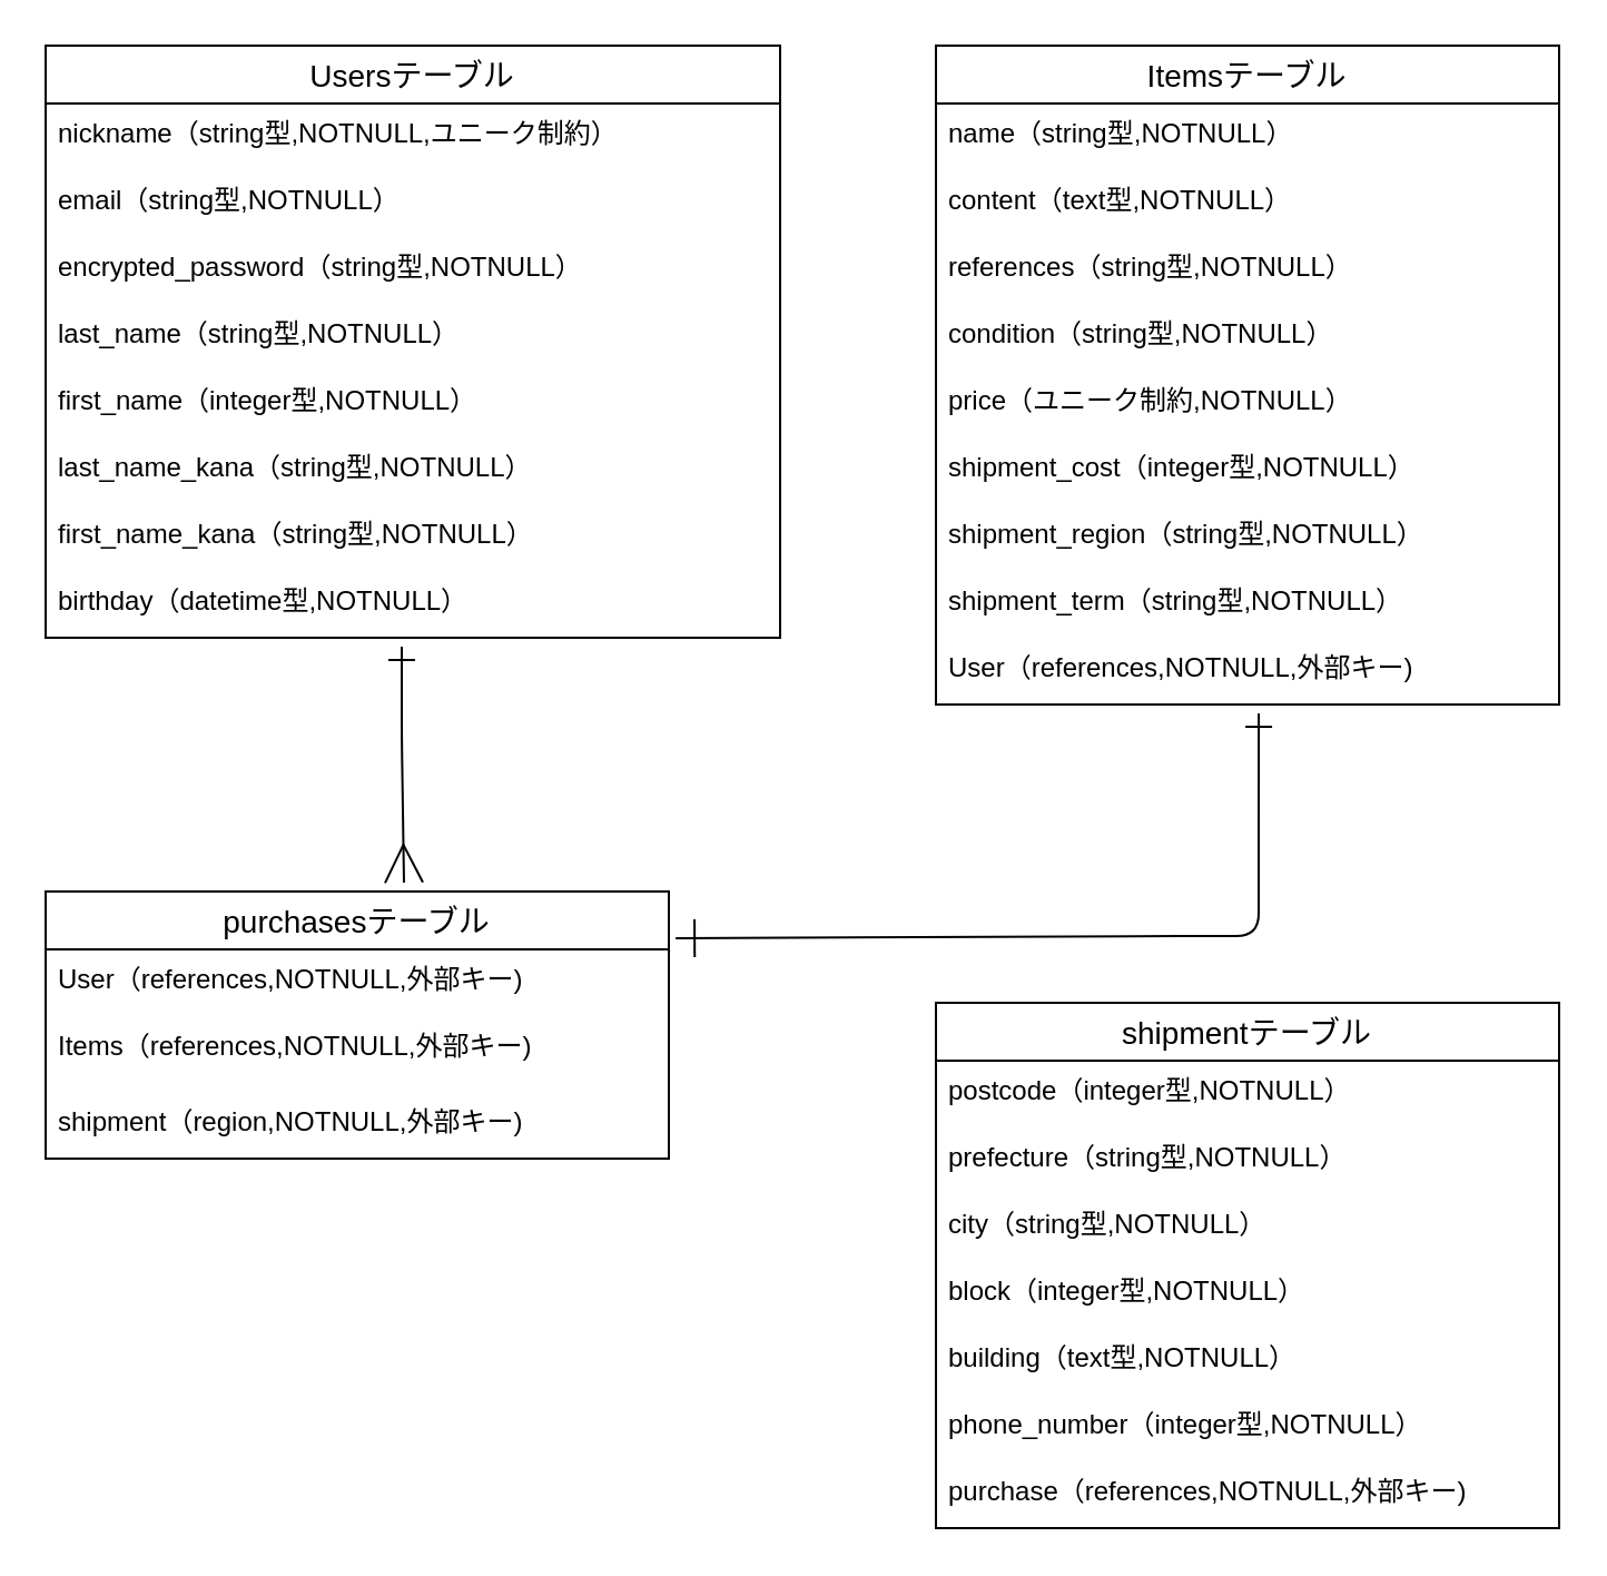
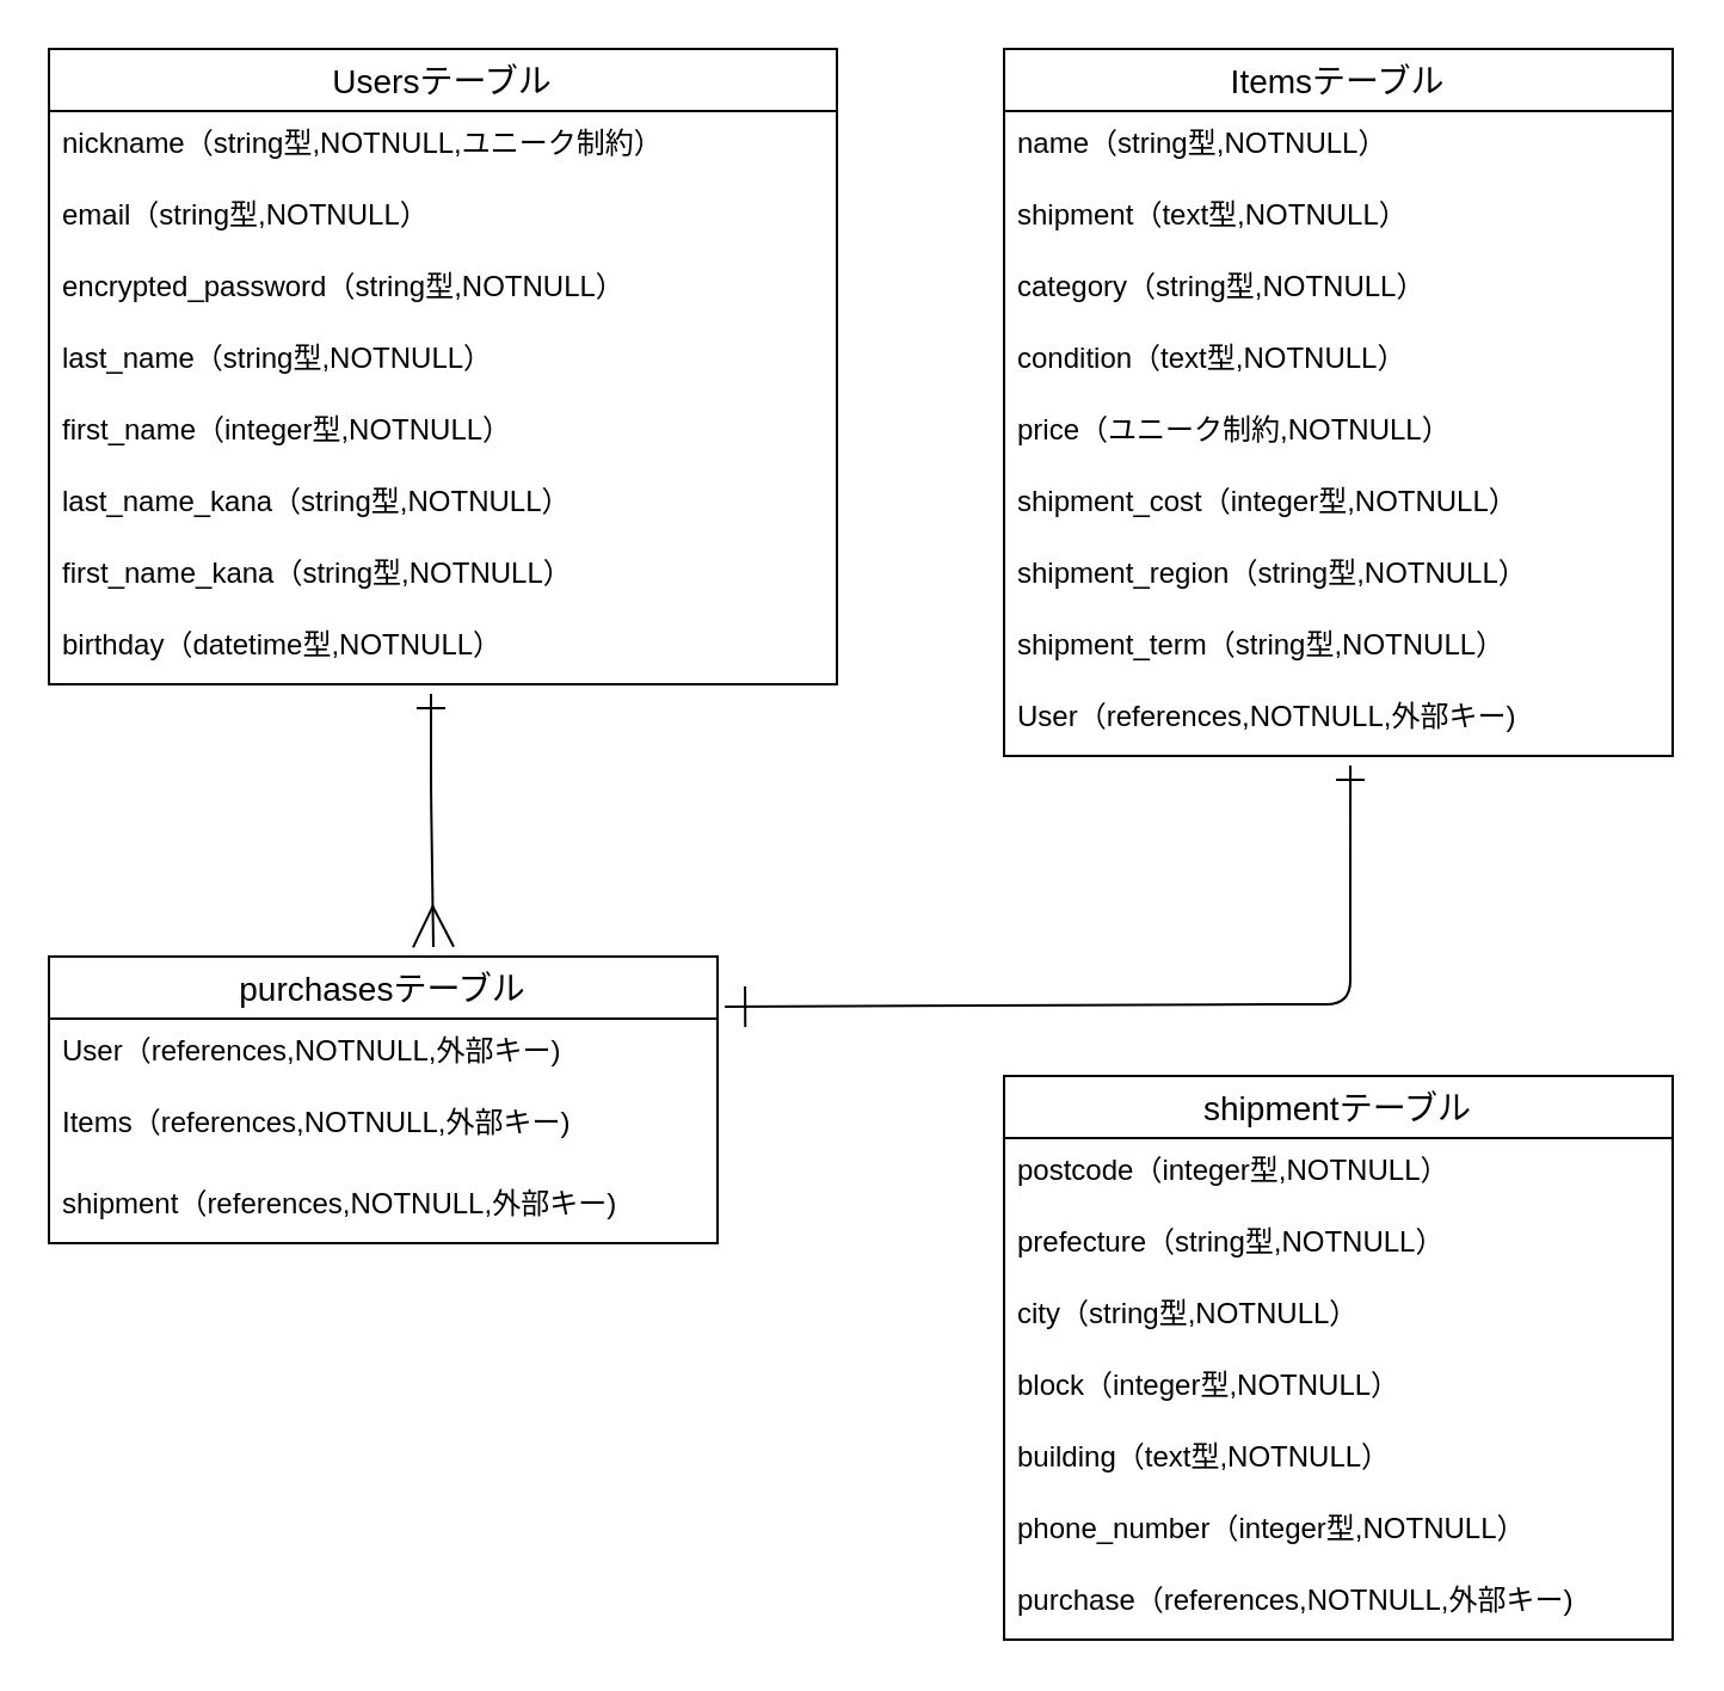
  <mxCell id="0" />
  <mxCell id="1" parent="0" />
  <mxCell id="2" value="Usersテーブル" style="swimlane;fontStyle=0;childLayout=stackLayout;horizontal=1;startSize=26;horizontalStack=0;resizeParent=1;resizeParentMax=0;resizeLast=0;collapsible=1;marginBottom=0;align=center;fontSize=14;labelBackgroundColor=default;" parent="1" vertex="1"><mxGeometry x="20" y="20" width="330" height="266" as="geometry" /></mxCell>
  <mxCell id="3" value="nickname（string型,NOTNULL,ユニーク制約）" style="text;spacingLeft=4;spacingRight=4;overflow=hidden;rotatable=0;points=[[0,0.5],[1,0.5]];portConstraint=eastwest;fontSize=12;labelBackgroundColor=default;" parent="2" vertex="1"><mxGeometry y="26" width="330" height="30" as="geometry" /></mxCell>
  <mxCell id="4" value="email（string型,NOTNULL）" style="text;spacingLeft=4;spacingRight=4;overflow=hidden;rotatable=0;points=[[0,0.5],[1,0.5]];portConstraint=eastwest;fontSize=12;labelBackgroundColor=default;" parent="2" vertex="1"><mxGeometry y="56" width="330" height="30" as="geometry" /></mxCell>
  <mxCell id="5" value="encrypted_password（string型,NOTNULL）" style="text;spacingLeft=4;spacingRight=4;overflow=hidden;rotatable=0;points=[[0,0.5],[1,0.5]];portConstraint=eastwest;fontSize=12;labelBackgroundColor=default;" parent="2" vertex="1"><mxGeometry y="86" width="330" height="30" as="geometry" /></mxCell>
  <mxCell id="6" value="last_name（string型,NOTNULL）" style="text;spacingLeft=4;spacingRight=4;overflow=hidden;rotatable=0;points=[[0,0.5],[1,0.5]];portConstraint=eastwest;fontSize=12;labelBackgroundColor=default;" parent="2" vertex="1"><mxGeometry y="116" width="330" height="30" as="geometry" /></mxCell>
  <mxCell id="7" value="first_name（integer型,NOTNULL）" style="text;spacingLeft=4;spacingRight=4;overflow=hidden;rotatable=0;points=[[0,0.5],[1,0.5]];portConstraint=eastwest;fontSize=12;labelBackgroundColor=default;" parent="2" vertex="1"><mxGeometry y="146" width="330" height="30" as="geometry" /></mxCell>
  <mxCell id="8" value="last_name_kana（string型,NOTNULL）" style="text;spacingLeft=4;spacingRight=4;overflow=hidden;rotatable=0;points=[[0,0.5],[1,0.5]];portConstraint=eastwest;fontSize=12;labelBackgroundColor=default;" parent="2" vertex="1"><mxGeometry y="176" width="330" height="30" as="geometry" /></mxCell>
  <mxCell id="9" value="first_name_kana（string型,NOTNULL）" style="text;spacingLeft=4;spacingRight=4;overflow=hidden;rotatable=0;points=[[0,0.5],[1,0.5]];portConstraint=eastwest;fontSize=12;labelBackgroundColor=default;" parent="2" vertex="1"><mxGeometry y="206" width="330" height="30" as="geometry" /></mxCell>
  <mxCell id="10" value="birthday（datetime型,NOTNULL）" style="text;spacingLeft=4;spacingRight=4;overflow=hidden;rotatable=0;points=[[0,0.5],[1,0.5]];portConstraint=eastwest;fontSize=12;labelBackgroundColor=default;" parent="2" vertex="1"><mxGeometry y="236" width="330" height="30" as="geometry" /></mxCell>
  <mxCell id="11" value="Itemsテーブル" style="swimlane;fontStyle=0;childLayout=stackLayout;horizontal=1;startSize=26;horizontalStack=0;resizeParent=1;resizeParentMax=0;resizeLast=0;collapsible=1;marginBottom=0;align=center;fontSize=14;labelBackgroundColor=default;" parent="1" vertex="1"><mxGeometry x="420" y="20" width="280" height="296" as="geometry"><mxRectangle x="440" y="50" width="130" height="30" as="alternateBounds" /></mxGeometry></mxCell>
  <mxCell id="12" value="name（string型,NOTNULL）" style="text;strokeColor=none;fillColor=none;spacingLeft=4;spacingRight=4;overflow=hidden;rotatable=0;points=[[0,0.5],[1,0.5]];portConstraint=eastwest;fontSize=12;labelBackgroundColor=default;" parent="11" vertex="1"><mxGeometry y="26" width="280" height="30" as="geometry" /></mxCell>
- <mxCell id="13" value="content（text型,NOTNULL）" style="text;strokeColor=none;fillColor=none;spacingLeft=4;spacingRight=4;overflow=hidden;rotatable=0;points=[[0,0.5],[1,0.5]];portConstraint=eastwest;fontSize=12;labelBackgroundColor=default;" parent="11" vertex="1"><mxGeometry y="56" width="280" height="30" as="geometry" /></mxCell>
- <mxCell id="14" value="references（string型,NOTNULL）" style="text;strokeColor=none;fillColor=none;spacingLeft=4;spacingRight=4;overflow=hidden;rotatable=0;points=[[0,0.5],[1,0.5]];portConstraint=eastwest;fontSize=12;labelBackgroundColor=default;" parent="11" vertex="1"><mxGeometry y="86" width="280" height="30" as="geometry" /></mxCell>
- <mxCell id="15" value="condition（string型,NOTNULL）" style="text;strokeColor=none;fillColor=none;spacingLeft=4;spacingRight=4;overflow=hidden;rotatable=0;points=[[0,0.5],[1,0.5]];portConstraint=eastwest;fontSize=12;labelBackgroundColor=default;" parent="11" vertex="1"><mxGeometry y="116" width="280" height="30" as="geometry" /></mxCell>
+ <mxCell id="13" value="shipment（text型,NOTNULL）" style="text;strokeColor=none;fillColor=none;spacingLeft=4;spacingRight=4;overflow=hidden;rotatable=0;points=[[0,0.5],[1,0.5]];portConstraint=eastwest;fontSize=12;labelBackgroundColor=default;" parent="11" vertex="1"><mxGeometry y="56" width="280" height="30" as="geometry" /></mxCell>
+ <mxCell id="14" value="category（string型,NOTNULL）" style="text;strokeColor=none;fillColor=none;spacingLeft=4;spacingRight=4;overflow=hidden;rotatable=0;points=[[0,0.5],[1,0.5]];portConstraint=eastwest;fontSize=12;labelBackgroundColor=default;" parent="11" vertex="1"><mxGeometry y="86" width="280" height="30" as="geometry" /></mxCell>
+ <mxCell id="15" value="condition（text型,NOTNULL）" style="text;strokeColor=none;fillColor=none;spacingLeft=4;spacingRight=4;overflow=hidden;rotatable=0;points=[[0,0.5],[1,0.5]];portConstraint=eastwest;fontSize=12;labelBackgroundColor=default;" parent="11" vertex="1"><mxGeometry y="116" width="280" height="30" as="geometry" /></mxCell>
  <mxCell id="16" value="price（ユニーク制約,NOTNULL）" style="text;strokeColor=none;fillColor=none;spacingLeft=4;spacingRight=4;overflow=hidden;rotatable=0;points=[[0,0.5],[1,0.5]];portConstraint=eastwest;fontSize=12;labelBackgroundColor=default;" parent="11" vertex="1"><mxGeometry y="146" width="280" height="30" as="geometry" /></mxCell>
  <mxCell id="17" value="shipment_cost（integer型,NOTNULL）" style="text;strokeColor=none;fillColor=none;spacingLeft=4;spacingRight=4;overflow=hidden;rotatable=0;points=[[0,0.5],[1,0.5]];portConstraint=eastwest;fontSize=12;labelBackgroundColor=default;" parent="11" vertex="1"><mxGeometry y="176" width="280" height="30" as="geometry" /></mxCell>
  <mxCell id="18" value="shipment_region（string型,NOTNULL）" style="text;strokeColor=none;fillColor=none;spacingLeft=4;spacingRight=4;overflow=hidden;rotatable=0;points=[[0,0.5],[1,0.5]];portConstraint=eastwest;fontSize=12;labelBackgroundColor=default;" parent="11" vertex="1"><mxGeometry y="206" width="280" height="30" as="geometry" /></mxCell>
  <mxCell id="19" value="shipment_term（string型,NOTNULL）" style="text;strokeColor=none;fillColor=none;spacingLeft=4;spacingRight=4;overflow=hidden;rotatable=0;points=[[0,0.5],[1,0.5]];portConstraint=eastwest;fontSize=12;labelBackgroundColor=default;" parent="11" vertex="1"><mxGeometry y="236" width="280" height="30" as="geometry" /></mxCell>
  <mxCell id="20" value="User（references,NOTNULL,外部キー)" style="text;strokeColor=none;fillColor=none;spacingLeft=4;spacingRight=4;overflow=hidden;rotatable=0;points=[[0,0.5],[1,0.5]];portConstraint=eastwest;fontSize=12;labelBackgroundColor=default;" parent="11" vertex="1"><mxGeometry y="266" width="280" height="30" as="geometry" /></mxCell>
  <mxCell id="21" value="shipmentテーブル" style="swimlane;fontStyle=0;childLayout=stackLayout;horizontal=1;startSize=26;horizontalStack=0;resizeParent=1;resizeParentMax=0;resizeLast=0;collapsible=1;marginBottom=0;align=center;fontSize=14;labelBackgroundColor=default;" parent="1" vertex="1"><mxGeometry x="420" y="450" width="280" height="236" as="geometry" /></mxCell>
  <mxCell id="22" value="postcode（integer型,NOTNULL）" style="text;strokeColor=none;fillColor=none;spacingLeft=4;spacingRight=4;overflow=hidden;rotatable=0;points=[[0,0.5],[1,0.5]];portConstraint=eastwest;fontSize=12;labelBackgroundColor=default;" parent="21" vertex="1"><mxGeometry y="26" width="280" height="30" as="geometry" /></mxCell>
  <mxCell id="23" value="prefecture（string型,NOTNULL）" style="text;strokeColor=none;fillColor=none;spacingLeft=4;spacingRight=4;overflow=hidden;rotatable=0;points=[[0,0.5],[1,0.5]];portConstraint=eastwest;fontSize=12;labelBackgroundColor=default;" parent="21" vertex="1"><mxGeometry y="56" width="280" height="30" as="geometry" /></mxCell>
  <mxCell id="24" value="city（string型,NOTNULL）" style="text;strokeColor=none;fillColor=none;spacingLeft=4;spacingRight=4;overflow=hidden;rotatable=0;points=[[0,0.5],[1,0.5]];portConstraint=eastwest;fontSize=12;labelBackgroundColor=default;" parent="21" vertex="1"><mxGeometry y="86" width="280" height="30" as="geometry" /></mxCell>
  <mxCell id="25" value="block（integer型,NOTNULL）" style="text;strokeColor=none;fillColor=none;spacingLeft=4;spacingRight=4;overflow=hidden;rotatable=0;points=[[0,0.5],[1,0.5]];portConstraint=eastwest;fontSize=12;labelBackgroundColor=default;" parent="21" vertex="1"><mxGeometry y="116" width="280" height="30" as="geometry" /></mxCell>
  <mxCell id="26" value="building（text型,NOTNULL）" style="text;strokeColor=none;fillColor=none;spacingLeft=4;spacingRight=4;overflow=hidden;rotatable=0;points=[[0,0.5],[1,0.5]];portConstraint=eastwest;fontSize=12;labelBackgroundColor=default;" parent="21" vertex="1"><mxGeometry y="146" width="280" height="30" as="geometry" /></mxCell>
  <mxCell id="27" value="phone_number（integer型,NOTNULL）" style="text;strokeColor=none;fillColor=none;spacingLeft=4;spacingRight=4;overflow=hidden;rotatable=0;points=[[0,0.5],[1,0.5]];portConstraint=eastwest;fontSize=12;labelBackgroundColor=default;" parent="21" vertex="1"><mxGeometry y="176" width="280" height="30" as="geometry" /></mxCell>
  <mxCell id="28" value="purchase（references,NOTNULL,外部キー)" style="text;strokeColor=none;fillColor=none;spacingLeft=4;spacingRight=4;overflow=hidden;rotatable=0;points=[[0,0.5],[1,0.5]];portConstraint=eastwest;fontSize=12;labelBackgroundColor=default;" parent="21" vertex="1"><mxGeometry y="206" width="280" height="30" as="geometry" /></mxCell>
  <mxCell id="29" value="purchasesテーブル" style="swimlane;fontStyle=0;childLayout=stackLayout;horizontal=1;startSize=26;horizontalStack=0;resizeParent=1;resizeParentMax=0;resizeLast=0;collapsible=1;marginBottom=0;align=center;fontSize=14;labelBackgroundColor=default;" parent="1" vertex="1"><mxGeometry x="20" y="400" width="280" height="120" as="geometry" /></mxCell>
  <mxCell id="30" value="User（references,NOTNULL,外部キー)" style="text;strokeColor=none;fillColor=none;spacingLeft=4;spacingRight=4;overflow=hidden;rotatable=0;points=[[0,0.5],[1,0.5]];portConstraint=eastwest;fontSize=12;labelBackgroundColor=default;" parent="29" vertex="1"><mxGeometry y="26" width="280" height="30" as="geometry" /></mxCell>
  <mxCell id="31" value="Items（references,NOTNULL,外部キー)" style="text;strokeColor=none;fillColor=none;spacingLeft=4;spacingRight=4;overflow=hidden;rotatable=0;points=[[0,0.5],[1,0.5]];portConstraint=eastwest;fontSize=12;labelBackgroundColor=default;" parent="29" vertex="1"><mxGeometry y="56" width="280" height="34" as="geometry" /></mxCell>
- <mxCell id="32" value="shipment（region,NOTNULL,外部キー)" style="text;strokeColor=none;fillColor=none;spacingLeft=4;spacingRight=4;overflow=hidden;rotatable=0;points=[[0,0.5],[1,0.5]];portConstraint=eastwest;fontSize=12;labelBackgroundColor=default;" parent="29" vertex="1"><mxGeometry y="90" width="280" height="30" as="geometry" /></mxCell>
+ <mxCell id="32" value="shipment（references,NOTNULL,外部キー)" style="text;strokeColor=none;fillColor=none;spacingLeft=4;spacingRight=4;overflow=hidden;rotatable=0;points=[[0,0.5],[1,0.5]];portConstraint=eastwest;fontSize=12;labelBackgroundColor=default;" parent="29" vertex="1"><mxGeometry y="90" width="280" height="30" as="geometry" /></mxCell>
  <mxCell id="33" style="edgeStyle=none;html=1;startArrow=ERone;startFill=0;endArrow=ERmany;endFill=0;startSize=10;endSize=15;entryX=0.575;entryY=-0.033;entryDx=0;entryDy=0;entryPerimeter=0;labelBackgroundColor=default;" parent="1" target="29" edge="1"><mxGeometry relative="1" as="geometry"><mxPoint x="180" y="290" as="sourcePoint" /><mxPoint x="170" y="440" as="targetPoint" /><Array as="points"><mxPoint x="180" y="330" /></Array></mxGeometry></mxCell>
  <mxCell id="34" style="edgeStyle=none;html=1;exitX=0.518;exitY=1.133;exitDx=0;exitDy=0;startArrow=ERone;startFill=0;endArrow=ERone;endFill=0;startSize=10;endSize=15;entryX=1.011;entryY=0.175;entryDx=0;entryDy=0;exitPerimeter=0;entryPerimeter=0;labelBackgroundColor=default;" parent="1" source="20" target="29" edge="1"><mxGeometry relative="1" as="geometry"><mxPoint x="430" y="370" as="sourcePoint" /><mxPoint x="427" y="470.04" as="targetPoint" /><Array as="points"><mxPoint x="565" y="370" /><mxPoint x="565" y="420" /><mxPoint x="540" y="420" /></Array></mxGeometry></mxCell>
